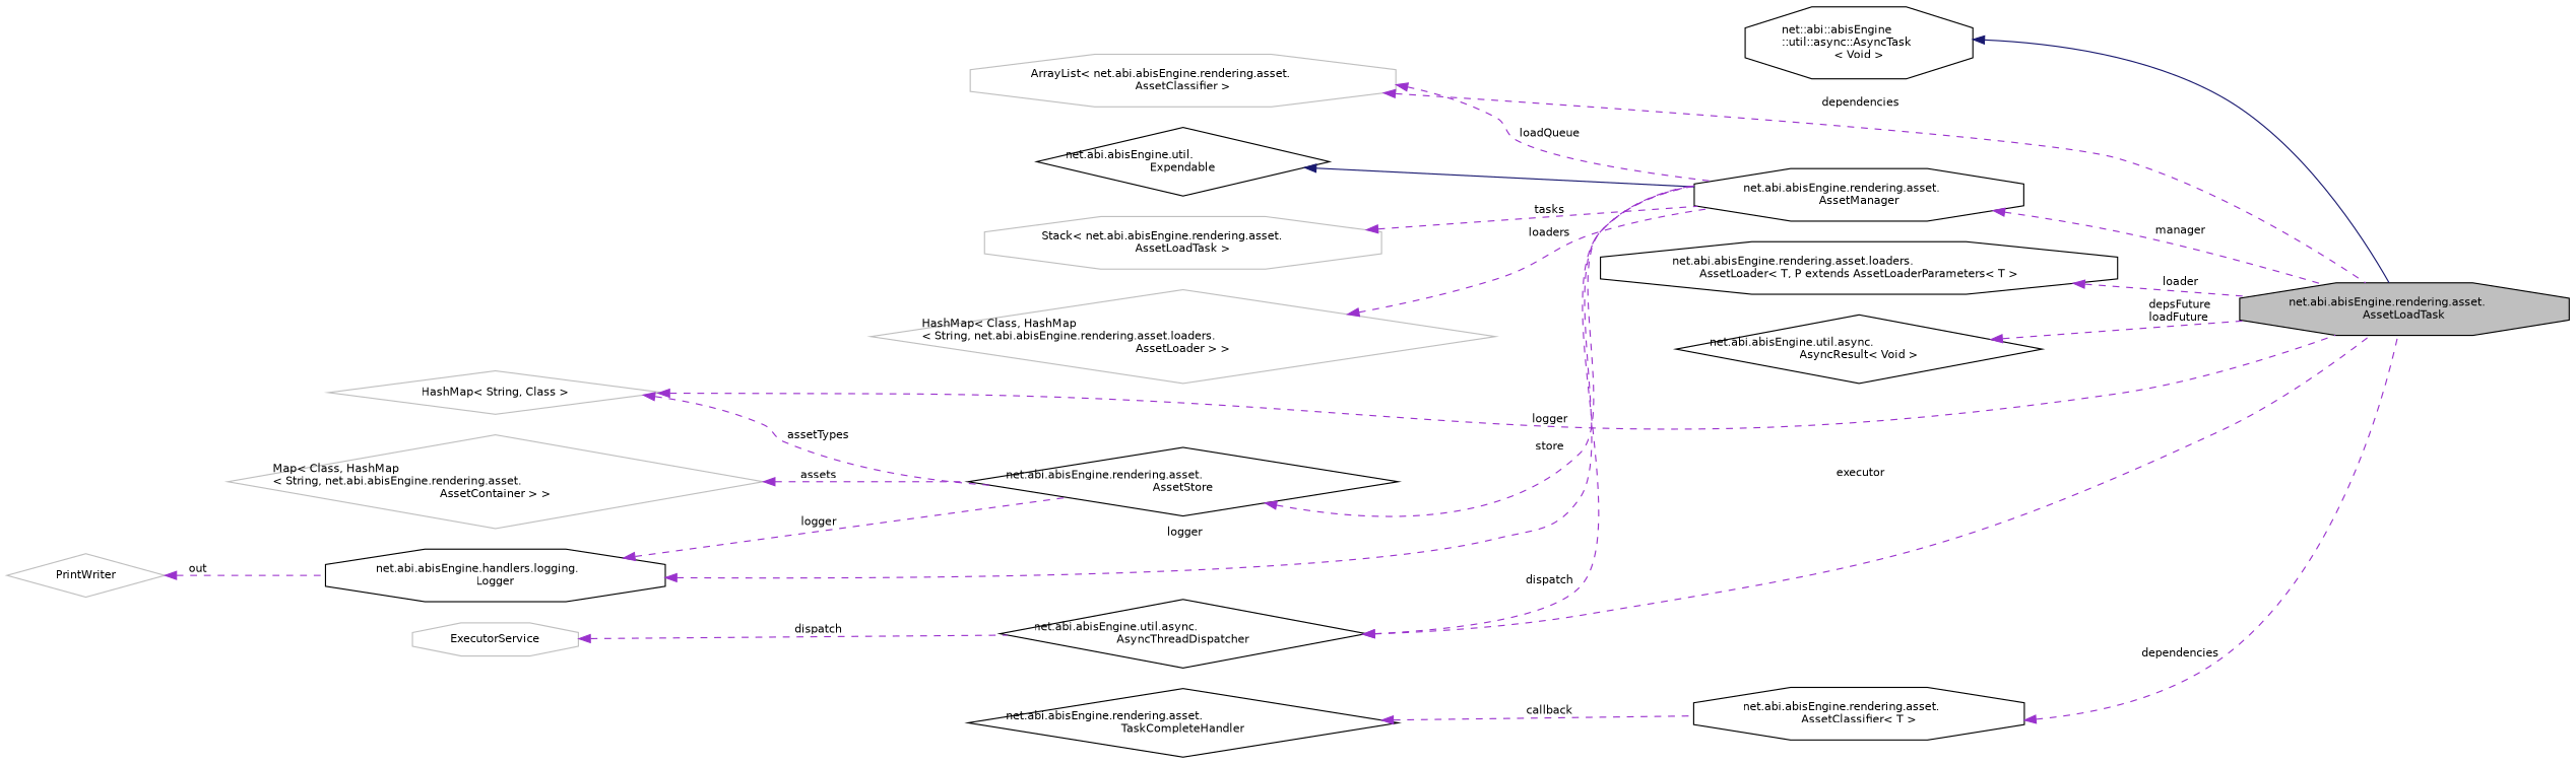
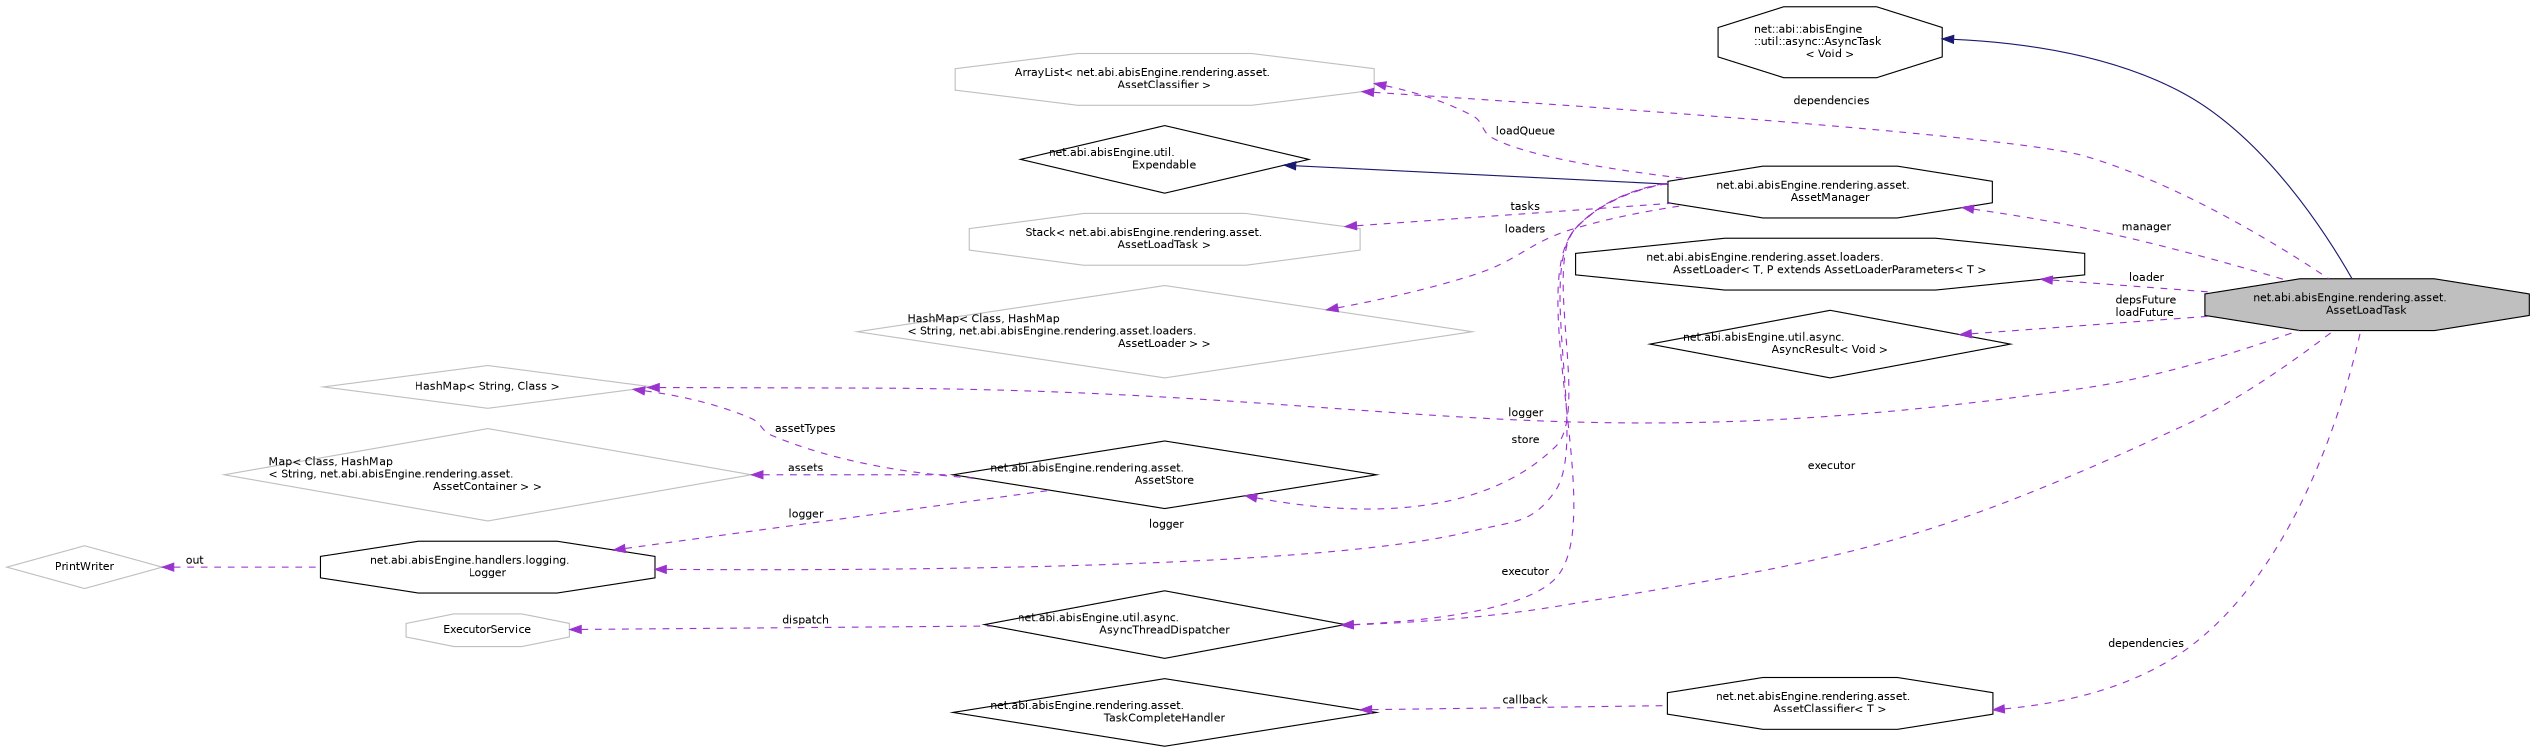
  digraph {
    rankdir=LR
    node [color=black fillcolor=white fontname=Helvetica fontsize=10 shape=octagon style=filled]
    edge [color=darkorchid3 dir=back fontname=Helvetica fontsize=10 labelfontname=Helvetica labelfontsize=10 style=dashed]
    n1 [fillcolor=grey75 fontcolor=black height=0.2 label="net.abi.abisEngine.rendering.asset.\lAssetLoadTask" width=0.4]
    n2 [height=0.2 label="net::abi::abisEngine\l::util::async::AsyncTask\l\< Void \>" width=0.4]
    n3 [color=grey75 height=0.2 label="ArrayList\< net.abi.abisEngine.rendering.asset.\lAssetClassifier \>" width=0.4]
    n4 [height=0.2 label="net.abi.abisEngine.rendering.asset.\lAssetManager" width=0.4]
    n5 [height=0.2 label="net.abi.abisEngine.rendering.asset.loaders.\lAssetLoader\< T, P extends AssetLoaderParameters\< T \>" width=0.4]
    n6 [height=0.2 label="net.abi.abisEngine.util.async.\lAsyncResult\< Void \>" shape=diamond width=0.4]
    n7 [height=0.2 label="net.abi.abisEngine.util.\lExpendable" shape=diamond width=0.4]
    n8 [color=grey75 height=0.2 label="Stack\< net.abi.abisEngine.rendering.asset.\lAssetLoadTask \>" width=0.4]
    n9 [color=grey75 height=0.2 label="HashMap\< Class, HashMap\l\< String, net.abi.abisEngine.rendering.asset.loaders.\lAssetLoader \> \>" shape=diamond width=0.4]
    n10 [height=0.2 label="net.abi.abisEngine.rendering.asset.\lAssetStore" shape=diamond width=0.4]
    n11 [color=grey75 height=0.2 label="HashMap\< String, Class \>" shape=diamond width=0.4]
    n12 [color=grey75 height=0.2 label="Map\< Class, HashMap\l\< String, net.abi.abisEngine.rendering.asset.\lAssetContainer \> \>" shape=diamond width=0.4]
    n13 [height=0.2 label="net.abi.abisEngine.handlers.logging.\lLogger" width=0.4]
    n14 [color=grey75 height=0.2 label=PrintWriter shape=diamond width=0.4]
    n15 [height=0.2 label="net.abi.abisEngine.util.async.\lAsyncThreadDispatcher" shape=diamond width=0.4]
    n16 [color=grey75 height=0.2 label=ExecutorService width=0.4]
-   n17 [height=0.2 label="net.abi.abisEngine.rendering.asset.\lAssetClassifier\< T \>" width=0.4]
+   n17 [height=0.2 label="net.net.abisEngine.rendering.asset.\lAssetClassifier\< T \>" width=0.4]
    n18 [height=0.2 label="net.abi.abisEngine.rendering.asset.\lTaskCompleteHandler" shape=diamond width=0.4]
    n2 -> n1 [color=midnightblue style=solid]
    n3 -> n1 [label=" dependencies"]
    n3 -> n4 [label=" loadQueue"]
    n4 -> n1 [label=" manager"]
    n5 -> n1 [label=" loader"]
    n6 -> n1 [label=" depsFuture\nloadFuture"]
    n7 -> n4 [color=midnightblue style=solid]
    n8 -> n4 [label=" tasks"]
    n9 -> n4 [label=" loaders"]
    n10 -> n4 [label=" store"]
    n11 -> n1 [label=" logger"]
    n11 -> n10 [label=" assetTypes"]
    n12 -> n10 [label=" assets"]
    n13 -> n4 [label=" logger"]
    n13 -> n10 [label=" logger"]
    n14 -> n13 [label=" out"]
    n15 -> n1 [label=" executor"]
-   n15 -> n4 [label=" dispatch"]
+   n15 -> n4 [label=" executor"]
    n16 -> n15 [label=" dispatch"]
    n17 -> n1 [label=" dependencies"]
    n18 -> n17 [label=" callback"]
  }
